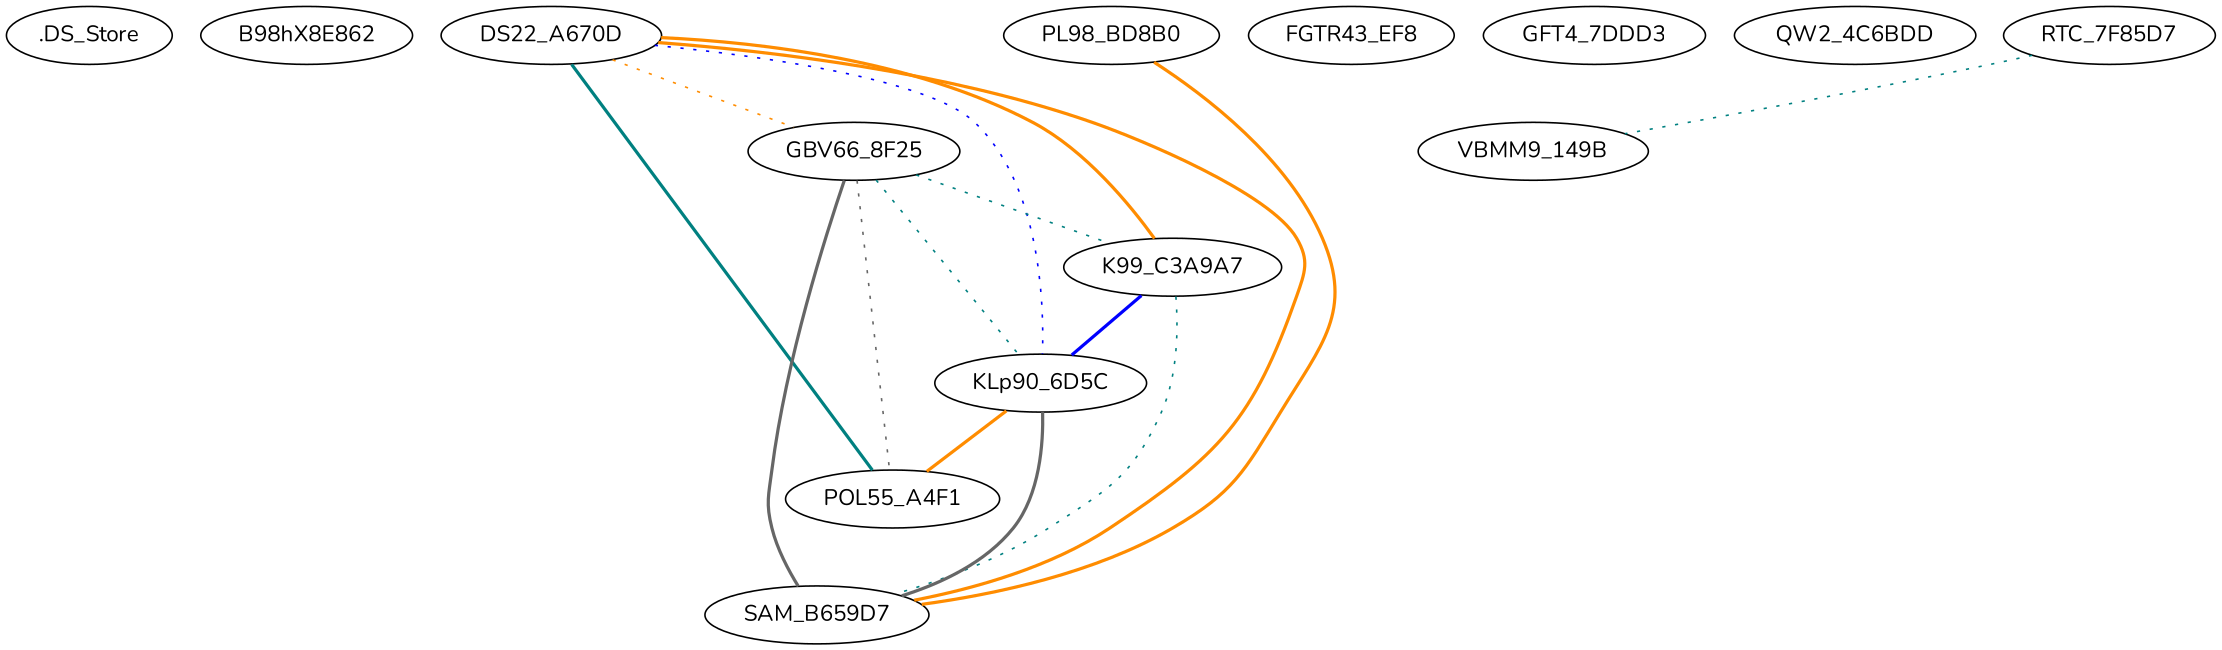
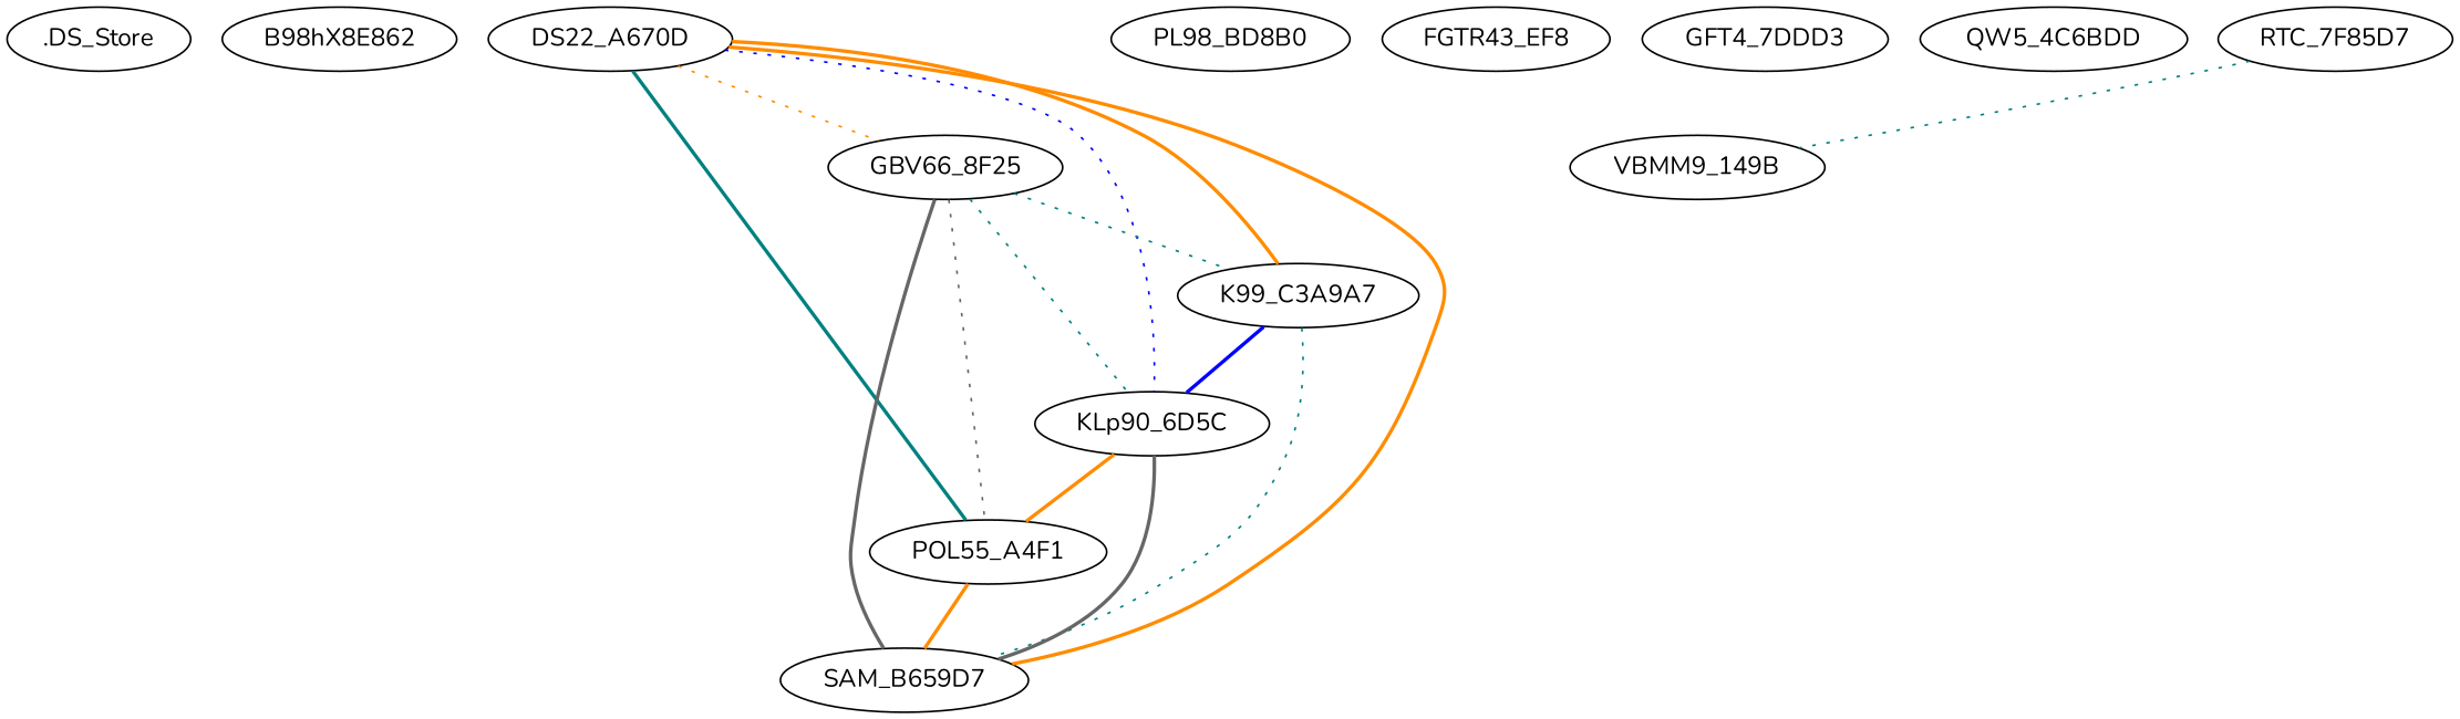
  strict graph {
    fontname=Nunito
    node [fontname=Nunito]
    edge [color=darkorange fontname=Nunito style=bold weight=0.7564575645756457]
    n1 [label=".DS_Store"]
    n2 [label=B98hX8E862]
    n3 [label=DS22_A670D]
    n4 [label=GBV66_8F25]
    n5 [label=K99_C3A9A7]
    n6 [label=KLp90_6D5C]
    n7 [label=POL55_A4F1]
    n8 [label=SAM_B659D7]
    n9 [label=FGTR43_EF8]
    n10 [label=GFT4_7DDD3]
    n11 [label=PL98_BD8B0]
-   n12 [label=QW2_4C6BDD]
+   n12 [label=QW5_4C6BDD]
    n13 [label=RTC_7F85D7]
    n14 [label=VBMM9_149B]
    n3 -- n4 [style=dotted]
    n3 -- n5 [weight=0.9423868312757202]
    n3 -- n6 [color=blue style=dotted weight=0.9543568464730291]
    n3 -- n7 [color=teal weight=0.884]
    n3 -- n8 [weight=0.85546875]
    n4 -- n5 [color=teal style=dotted]
    n4 -- n6 [color=teal style=dotted weight=0.7657992565055762]
    n4 -- n7 [color=gray40 style=dotted weight=0.7924528301886793]
    n4 -- n8 [color=gray40 weight=0.7940074906367042]
    n5 -- n6 [color=blue weight=0.9462809917355371]
    n5 -- n8 [color=teal style=dotted weight=0.85546875]
    n6 -- n7 [weight=0.8875502008032129]
    n6 -- n8 [color=gray40 weight=0.8588235294117647]
-   n11 -- n8 [weight=0.8809523809523809]
+   n7 -- n8 [weight=0.8809523809523809]
    n13 -- n14 [color=teal style=dotted weight=0.6371308016877637]
  }
